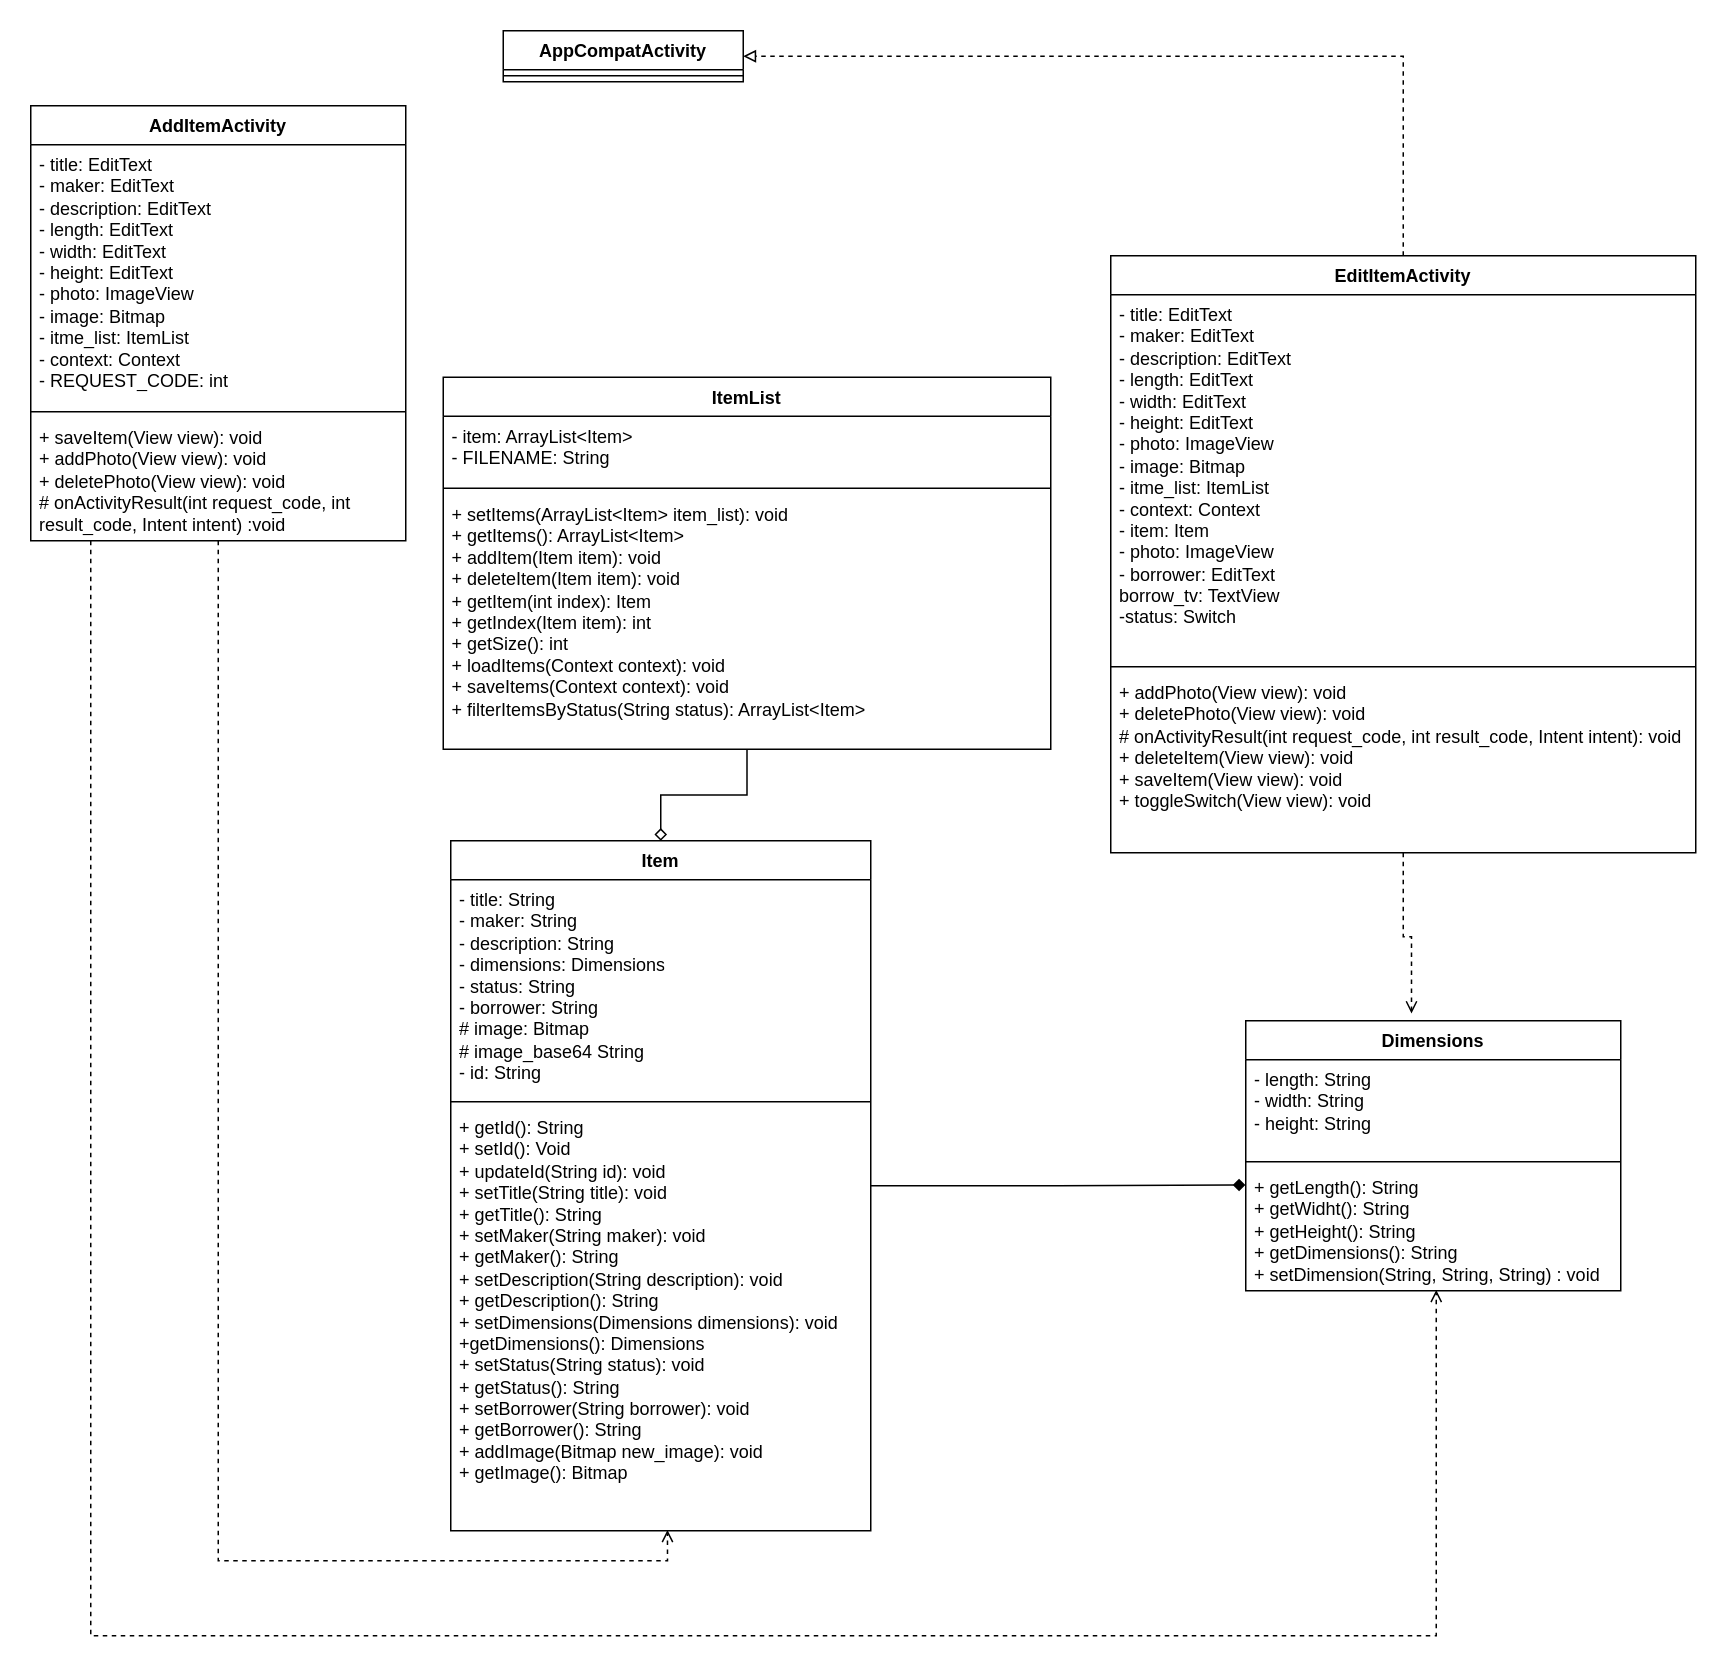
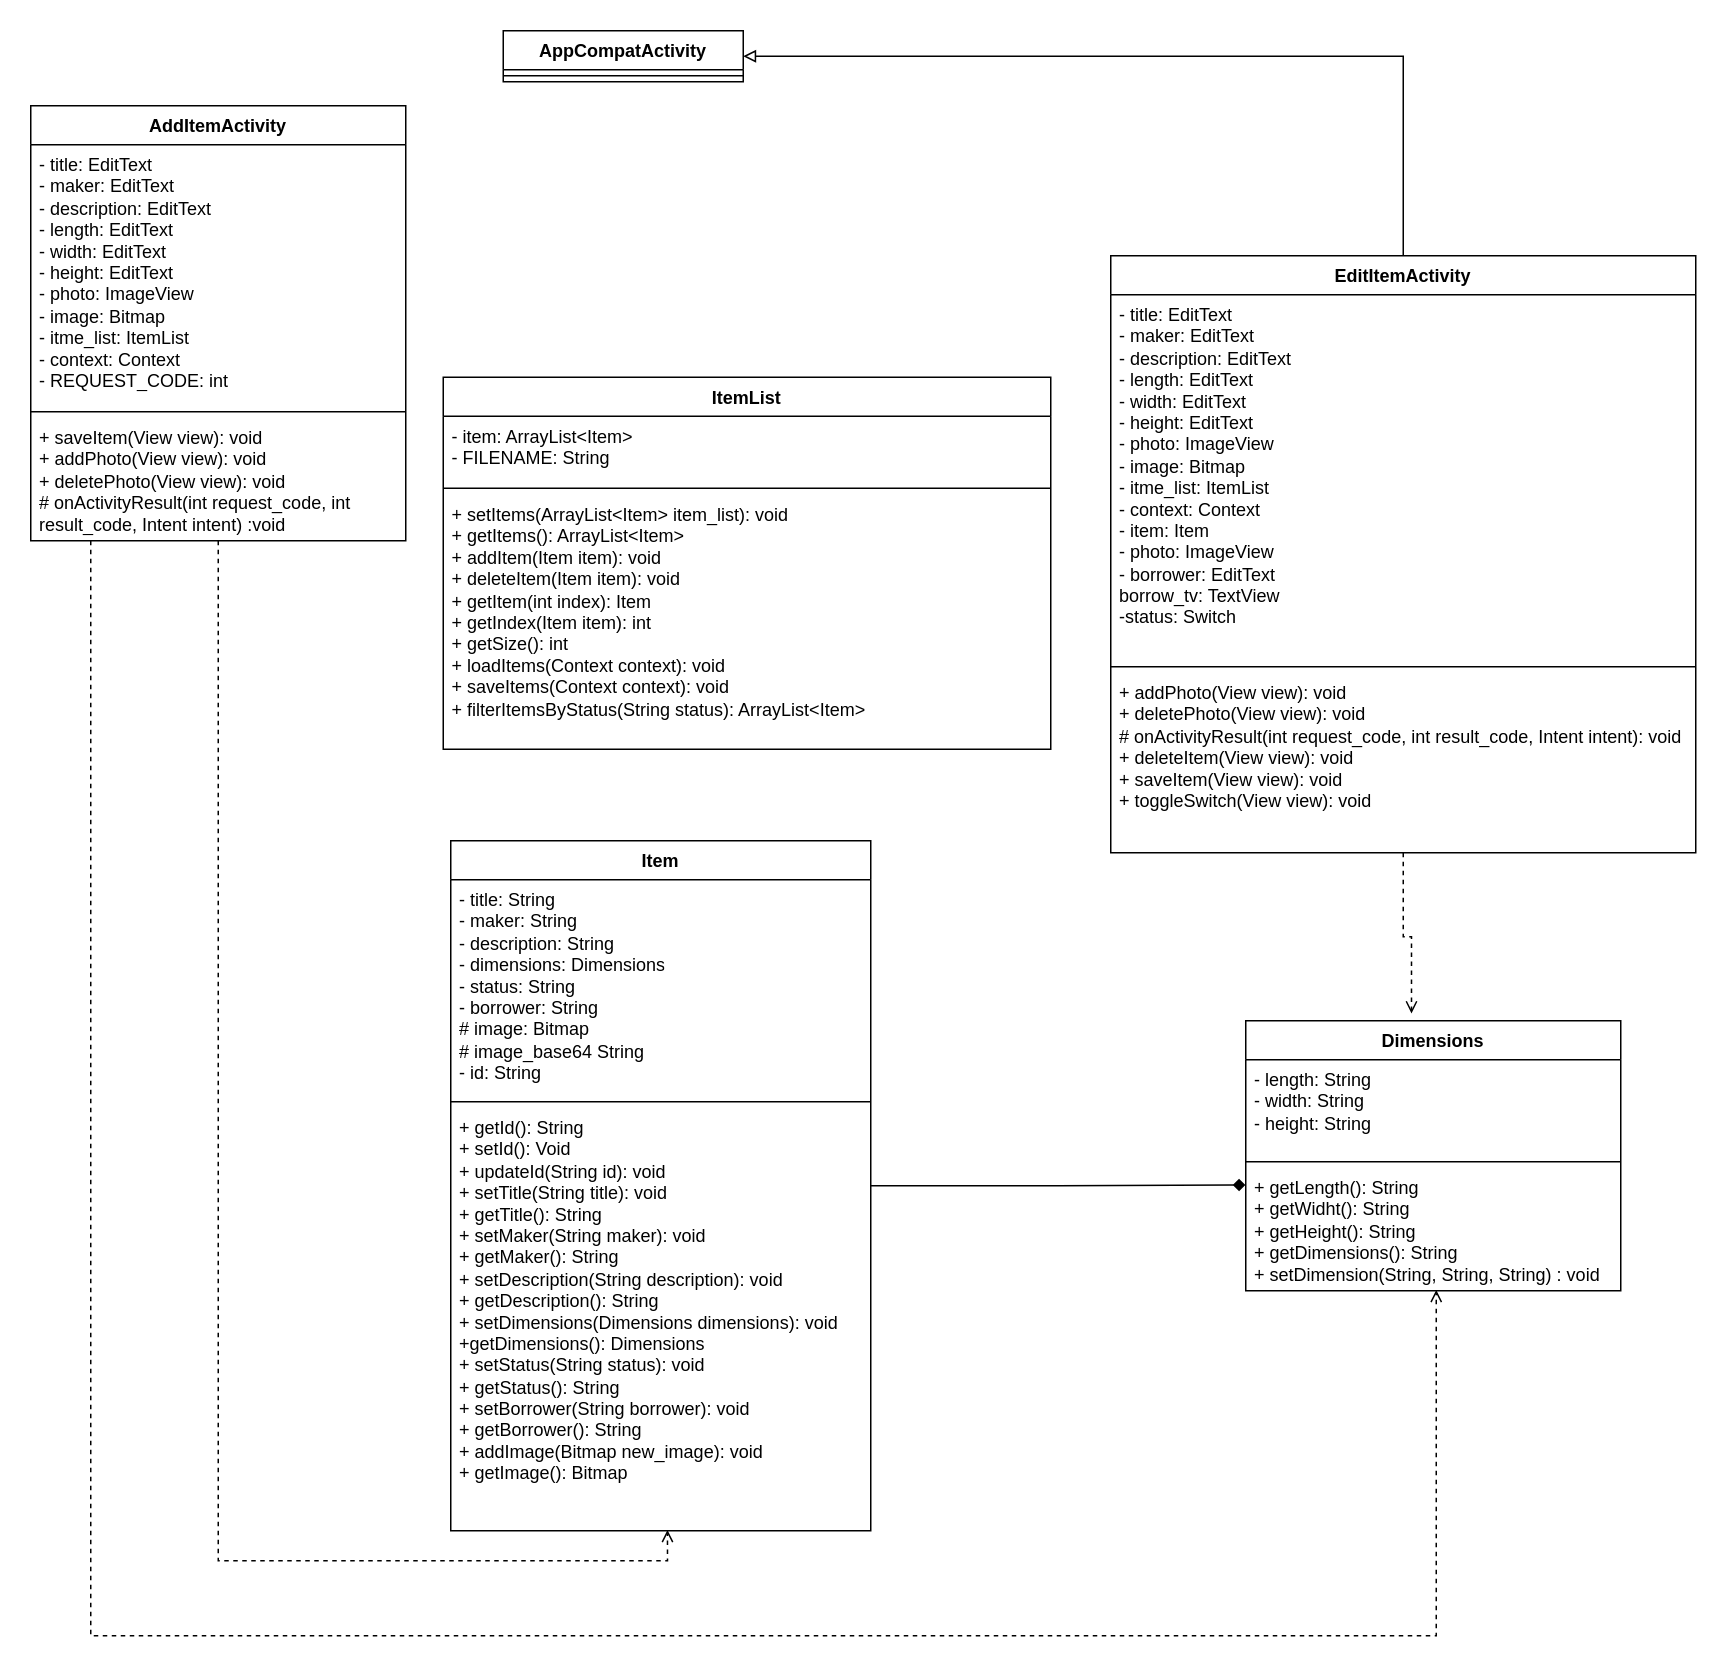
  <mxCell id="0" />
  <mxCell id="1" parent="0" />
  <mxCell id="2" value="AppCompatActivity" style="swimlane;fontStyle=1;align=center;verticalAlign=top;childLayout=stackLayout;horizontal=1;startSize=26;horizontalStack=0;resizeParent=1;resizeParentMax=0;resizeLast=0;collapsible=1;marginBottom=0;whiteSpace=wrap;html=1;" parent="1" vertex="1"><mxGeometry x="335" y="20" width="160" height="34" as="geometry" /></mxCell>
  <mxCell id="3" value="" style="line;strokeWidth=1;fillColor=none;align=left;verticalAlign=middle;spacingTop=-1;spacingLeft=3;spacingRight=3;rotatable=0;labelPosition=right;points=[];portConstraint=eastwest;strokeColor=inherit;" parent="2" vertex="1"><mxGeometry y="26" width="160" height="8" as="geometry" /></mxCell>
  <mxCell id="4" value="AddItemActivity" style="swimlane;fontStyle=1;align=center;verticalAlign=top;childLayout=stackLayout;horizontal=1;startSize=26;horizontalStack=0;resizeParent=1;resizeParentMax=0;resizeLast=0;collapsible=1;marginBottom=0;whiteSpace=wrap;html=1;" parent="1" vertex="1"><mxGeometry x="20" y="70" width="250" height="290" as="geometry" /></mxCell>
  <mxCell id="5" value="- title: EditText&lt;div&gt;- maker: EditText&lt;/div&gt;&lt;div&gt;- description: EditText&lt;/div&gt;&lt;div&gt;- length: EditText&lt;/div&gt;&lt;div&gt;- width: EditText&lt;/div&gt;&lt;div&gt;- height: EditText&lt;/div&gt;&lt;div&gt;- photo: ImageView&lt;/div&gt;&lt;div&gt;- image: Bitmap&lt;/div&gt;&lt;div&gt;- itme_list: ItemList&lt;/div&gt;&lt;div&gt;- context: Context&lt;/div&gt;&lt;div&gt;- REQUEST_CODE: int&lt;/div&gt;" style="text;strokeColor=none;fillColor=none;align=left;verticalAlign=top;spacingLeft=4;spacingRight=4;overflow=hidden;rotatable=0;points=[[0,0.5],[1,0.5]];portConstraint=eastwest;whiteSpace=wrap;html=1;" parent="4" vertex="1"><mxGeometry y="26" width="250" height="174" as="geometry" /></mxCell>
  <mxCell id="6" value="" style="line;strokeWidth=1;fillColor=none;align=left;verticalAlign=middle;spacingTop=-1;spacingLeft=3;spacingRight=3;rotatable=0;labelPosition=right;points=[];portConstraint=eastwest;strokeColor=inherit;" parent="4" vertex="1"><mxGeometry y="200" width="250" height="8" as="geometry" /></mxCell>
  <mxCell id="7" value="+ saveItem(View view): void&lt;div&gt;+ addPhoto(View view): void&lt;/div&gt;&lt;div&gt;+ deletePhoto(View view): void&lt;/div&gt;&lt;div&gt;# onActivityResult(int request_code, int result_code, Intent intent) :void&lt;/div&gt;" style="text;strokeColor=none;fillColor=none;align=left;verticalAlign=top;spacingLeft=4;spacingRight=4;overflow=hidden;rotatable=0;points=[[0,0.5],[1,0.5]];portConstraint=eastwest;whiteSpace=wrap;html=1;" parent="4" vertex="1"><mxGeometry y="208" width="250" height="82" as="geometry" /></mxCell>
- <mxCell id="8" style="edgeStyle=orthogonalEdgeStyle;rounded=0;orthogonalLoop=1;jettySize=auto;html=1;entryX=0.5;entryY=0;entryDx=0;entryDy=0;endArrow=diamond;endFill=0;" parent="1" source="9" target="18" edge="1"><mxGeometry relative="1" as="geometry" /></mxCell>
  <mxCell id="9" value="ItemList" style="swimlane;fontStyle=1;align=center;verticalAlign=top;childLayout=stackLayout;horizontal=1;startSize=26;horizontalStack=0;resizeParent=1;resizeParentMax=0;resizeLast=0;collapsible=1;marginBottom=0;whiteSpace=wrap;html=1;" parent="1" vertex="1"><mxGeometry x="295" y="251" width="405" height="248" as="geometry" /></mxCell>
  <mxCell id="10" value="- item: ArrayList&amp;lt;Item&amp;gt;&lt;div&gt;- FILENAME: String&lt;/div&gt;" style="text;strokeColor=none;fillColor=none;align=left;verticalAlign=top;spacingLeft=4;spacingRight=4;overflow=hidden;rotatable=0;points=[[0,0.5],[1,0.5]];portConstraint=eastwest;whiteSpace=wrap;html=1;" parent="9" vertex="1"><mxGeometry y="26" width="405" height="44" as="geometry" /></mxCell>
  <mxCell id="11" value="" style="line;strokeWidth=1;fillColor=none;align=left;verticalAlign=middle;spacingTop=-1;spacingLeft=3;spacingRight=3;rotatable=0;labelPosition=right;points=[];portConstraint=eastwest;strokeColor=inherit;" parent="9" vertex="1"><mxGeometry y="70" width="405" height="8" as="geometry" /></mxCell>
  <mxCell id="12" value="+ setItems(ArrayList&amp;lt;Item&amp;gt; item_list): void&lt;div&gt;+ getItems(): ArrayList&amp;lt;Item&amp;gt;&lt;/div&gt;&lt;div&gt;+ addItem(Item item): void&lt;/div&gt;&lt;div&gt;+ deleteItem(Item item): void&lt;/div&gt;&lt;div&gt;&lt;span style=&quot;background-color: initial;&quot;&gt;+ getItem(int index): Item&lt;/span&gt;&lt;/div&gt;&lt;div&gt;&lt;span style=&quot;background-color: initial;&quot;&gt;+ getIndex(Item item): int&lt;/span&gt;&lt;/div&gt;&lt;div&gt;&lt;span style=&quot;background-color: initial;&quot;&gt;+ getSize(): int&lt;/span&gt;&lt;/div&gt;&lt;div&gt;&lt;span style=&quot;background-color: initial;&quot;&gt;+ loadItems(Context context): void&lt;/span&gt;&lt;/div&gt;&lt;div&gt;&lt;span style=&quot;background-color: initial;&quot;&gt;+ saveItems(Context context): void&lt;/span&gt;&lt;/div&gt;&lt;div&gt;&lt;span style=&quot;background-color: initial;&quot;&gt;+ filterItemsByStatus(String status): ArrayList&amp;lt;Item&amp;gt;&lt;/span&gt;&lt;/div&gt;" style="text;strokeColor=none;fillColor=none;align=left;verticalAlign=top;spacingLeft=4;spacingRight=4;overflow=hidden;rotatable=0;points=[[0,0.5],[1,0.5]];portConstraint=eastwest;whiteSpace=wrap;html=1;" parent="9" vertex="1"><mxGeometry y="78" width="405" height="170" as="geometry" /></mxCell>
- <mxCell id="13" style="edgeStyle=orthogonalEdgeStyle;rounded=0;orthogonalLoop=1;jettySize=auto;html=1;exitX=0.5;exitY=0;exitDx=0;exitDy=0;entryX=1;entryY=0.5;entryDx=0;entryDy=0;endArrow=block;endFill=0;dashed=1;" parent="1" source="14" target="2" edge="1"><mxGeometry relative="1" as="geometry" /></mxCell>
+ <mxCell id="13" style="edgeStyle=orthogonalEdgeStyle;rounded=0;orthogonalLoop=1;jettySize=auto;html=1;exitX=0.5;exitY=0;exitDx=0;exitDy=0;entryX=1;entryY=0.5;entryDx=0;entryDy=0;endArrow=block;endFill=0;" parent="1" source="14" target="2" edge="1"><mxGeometry relative="1" as="geometry" /></mxCell>
  <mxCell id="14" value="EditItemActivity" style="swimlane;fontStyle=1;align=center;verticalAlign=top;childLayout=stackLayout;horizontal=1;startSize=26;horizontalStack=0;resizeParent=1;resizeParentMax=0;resizeLast=0;collapsible=1;marginBottom=0;whiteSpace=wrap;html=1;" parent="1" vertex="1"><mxGeometry x="740" y="170" width="390" height="398" as="geometry" /></mxCell>
  <mxCell id="15" value="- title: EditText&lt;div&gt;- maker: EditText&lt;/div&gt;&lt;div&gt;- description: EditText&lt;/div&gt;&lt;div&gt;- length: EditText&lt;/div&gt;&lt;div&gt;- width: EditText&lt;/div&gt;&lt;div&gt;- height: EditText&lt;/div&gt;&lt;div&gt;- photo: ImageView&lt;/div&gt;&lt;div&gt;- image: Bitmap&lt;/div&gt;&lt;div&gt;- itme_list: ItemList&lt;/div&gt;&lt;div&gt;- context: Context&lt;/div&gt;&lt;div&gt;- item: Item&lt;/div&gt;&lt;div&gt;- photo: ImageView&lt;/div&gt;&lt;div&gt;- borrower: EditText&lt;/div&gt;&lt;div&gt;borrow_tv: TextView&lt;/div&gt;&lt;div&gt;-status: Switch&lt;/div&gt;" style="text;strokeColor=none;fillColor=none;align=left;verticalAlign=top;spacingLeft=4;spacingRight=4;overflow=hidden;rotatable=0;points=[[0,0.5],[1,0.5]];portConstraint=eastwest;whiteSpace=wrap;html=1;" parent="14" vertex="1"><mxGeometry y="26" width="390" height="244" as="geometry" /></mxCell>
  <mxCell id="16" value="" style="line;strokeWidth=1;fillColor=none;align=left;verticalAlign=middle;spacingTop=-1;spacingLeft=3;spacingRight=3;rotatable=0;labelPosition=right;points=[];portConstraint=eastwest;strokeColor=inherit;" parent="14" vertex="1"><mxGeometry y="270" width="390" height="8" as="geometry" /></mxCell>
  <mxCell id="17" value="+ addPhoto(View view): void&lt;div&gt;+ deletePhoto(View view): void&lt;/div&gt;&lt;div&gt;# onActivityResult(int request_code, int result_code, Intent intent): void&lt;/div&gt;&lt;div&gt;+ deleteItem(View view): void&lt;/div&gt;&lt;div&gt;+ saveItem(View view): void&lt;/div&gt;&lt;div&gt;+ toggleSwitch(View view): void&lt;/div&gt;" style="text;strokeColor=none;fillColor=none;align=left;verticalAlign=top;spacingLeft=4;spacingRight=4;overflow=hidden;rotatable=0;points=[[0,0.5],[1,0.5]];portConstraint=eastwest;whiteSpace=wrap;html=1;" parent="14" vertex="1"><mxGeometry y="278" width="390" height="120" as="geometry" /></mxCell>
  <mxCell id="18" value="Item" style="swimlane;fontStyle=1;align=center;verticalAlign=top;childLayout=stackLayout;horizontal=1;startSize=26;horizontalStack=0;resizeParent=1;resizeParentMax=0;resizeLast=0;collapsible=1;marginBottom=0;whiteSpace=wrap;html=1;" parent="1" vertex="1"><mxGeometry x="300" y="560" width="280" height="460" as="geometry" /></mxCell>
  <mxCell id="19" value="- title: String&lt;div&gt;- maker: String&lt;/div&gt;&lt;div&gt;- description: String&lt;/div&gt;&lt;div&gt;- dimensions: Dimensions&lt;/div&gt;&lt;div&gt;- status: String&lt;/div&gt;&lt;div&gt;- borrower: String&lt;/div&gt;&lt;div&gt;# image: Bitmap&lt;/div&gt;&lt;div&gt;# image_base64 String&lt;/div&gt;&lt;div&gt;- id: String&lt;/div&gt;" style="text;strokeColor=none;fillColor=none;align=left;verticalAlign=top;spacingLeft=4;spacingRight=4;overflow=hidden;rotatable=0;points=[[0,0.5],[1,0.5]];portConstraint=eastwest;whiteSpace=wrap;html=1;" parent="18" vertex="1"><mxGeometry y="26" width="280" height="144" as="geometry" /></mxCell>
  <mxCell id="20" value="" style="line;strokeWidth=1;fillColor=none;align=left;verticalAlign=middle;spacingTop=-1;spacingLeft=3;spacingRight=3;rotatable=0;labelPosition=right;points=[];portConstraint=eastwest;strokeColor=inherit;" parent="18" vertex="1"><mxGeometry y="170" width="280" height="8" as="geometry" /></mxCell>
  <mxCell id="21" value="+ getId(): String&lt;div&gt;+ setId(): Void&lt;/div&gt;&lt;div&gt;+ updateId(String id): void&lt;/div&gt;&lt;div&gt;+ setTitle(String title): void&lt;/div&gt;&lt;div&gt;+ getTitle(): String&lt;/div&gt;&lt;div&gt;+ setMaker(String maker): void&lt;/div&gt;&lt;div&gt;+ getMaker(): String&lt;/div&gt;&lt;div&gt;+ setDescription(String description): void&lt;/div&gt;&lt;div&gt;+ getDescription(): String&lt;/div&gt;&lt;div&gt;+ setDimensions(Dimensions dimensions): void&lt;/div&gt;&lt;div&gt;+getDimensions(): Dimensions&lt;br&gt;+ setStatus(String status): void&lt;/div&gt;&lt;div&gt;+ getStatus(): String&lt;/div&gt;&lt;div&gt;+ setBorrower(String borrower): void&lt;/div&gt;&lt;div&gt;+ getBorrower(): String&lt;/div&gt;&lt;div&gt;+ addImage(Bitmap new_image): void&lt;/div&gt;&lt;div&gt;+ getImage(): Bitmap&lt;/div&gt;" style="text;strokeColor=none;fillColor=none;align=left;verticalAlign=top;spacingLeft=4;spacingRight=4;overflow=hidden;rotatable=0;points=[[0,0.5],[1,0.5]];portConstraint=eastwest;whiteSpace=wrap;html=1;" parent="18" vertex="1"><mxGeometry y="178" width="280" height="282" as="geometry" /></mxCell>
  <mxCell id="22" value="Dimensions" style="swimlane;fontStyle=1;align=center;verticalAlign=top;childLayout=stackLayout;horizontal=1;startSize=26;horizontalStack=0;resizeParent=1;resizeParentMax=0;resizeLast=0;collapsible=1;marginBottom=0;whiteSpace=wrap;html=1;" parent="1" vertex="1"><mxGeometry x="830" y="680" width="250" height="180" as="geometry" /></mxCell>
  <mxCell id="23" value="- length: String&lt;div&gt;- width: String&lt;/div&gt;&lt;div&gt;- height: String&lt;/div&gt;" style="text;strokeColor=none;fillColor=none;align=left;verticalAlign=top;spacingLeft=4;spacingRight=4;overflow=hidden;rotatable=0;points=[[0,0.5],[1,0.5]];portConstraint=eastwest;whiteSpace=wrap;html=1;" parent="22" vertex="1"><mxGeometry y="26" width="250" height="64" as="geometry" /></mxCell>
  <mxCell id="24" value="" style="line;strokeWidth=1;fillColor=none;align=left;verticalAlign=middle;spacingTop=-1;spacingLeft=3;spacingRight=3;rotatable=0;labelPosition=right;points=[];portConstraint=eastwest;strokeColor=inherit;" parent="22" vertex="1"><mxGeometry y="90" width="250" height="8" as="geometry" /></mxCell>
  <mxCell id="25" value="+ getLength(): String&lt;div&gt;+ getWidht(): String&lt;/div&gt;&lt;div&gt;+ getHeight(): String&lt;/div&gt;&lt;div&gt;+ getDimensions(): String&lt;/div&gt;&lt;div&gt;+ setDimension(String, String, String) : void&lt;/div&gt;" style="text;strokeColor=none;fillColor=none;align=left;verticalAlign=top;spacingLeft=4;spacingRight=4;overflow=hidden;rotatable=0;points=[[0,0.5],[1,0.5]];portConstraint=eastwest;whiteSpace=wrap;html=1;" parent="22" vertex="1"><mxGeometry y="98" width="250" height="82" as="geometry" /></mxCell>
  <mxCell id="26" style="edgeStyle=orthogonalEdgeStyle;rounded=0;orthogonalLoop=1;jettySize=auto;html=1;entryX=0.442;entryY=-0.027;entryDx=0;entryDy=0;entryPerimeter=0;dashed=1;endArrow=open;endFill=0;" parent="1" source="14" target="22" edge="1"><mxGeometry relative="1" as="geometry" /></mxCell>
  <mxCell id="27" style="edgeStyle=orthogonalEdgeStyle;rounded=0;orthogonalLoop=1;jettySize=auto;html=1;entryX=-0.001;entryY=0.14;entryDx=0;entryDy=0;entryPerimeter=0;endArrow=diamond;endFill=1;" parent="1" source="18" target="25" edge="1"><mxGeometry relative="1" as="geometry" /></mxCell>
  <mxCell id="28" style="edgeStyle=orthogonalEdgeStyle;rounded=0;orthogonalLoop=1;jettySize=auto;html=1;entryX=0.508;entryY=0.993;entryDx=0;entryDy=0;entryPerimeter=0;dashed=1;endArrow=open;endFill=0;" parent="1" source="4" target="25" edge="1"><mxGeometry relative="1" as="geometry"><Array as="points"><mxPoint x="60" y="1090" /><mxPoint x="957" y="1090" /></Array></mxGeometry></mxCell>
  <mxCell id="29" style="edgeStyle=orthogonalEdgeStyle;rounded=0;orthogonalLoop=1;jettySize=auto;html=1;entryX=0.516;entryY=0.998;entryDx=0;entryDy=0;entryPerimeter=0;dashed=1;endArrow=open;endFill=0;" parent="1" source="4" target="21" edge="1"><mxGeometry relative="1" as="geometry" /></mxCell>
